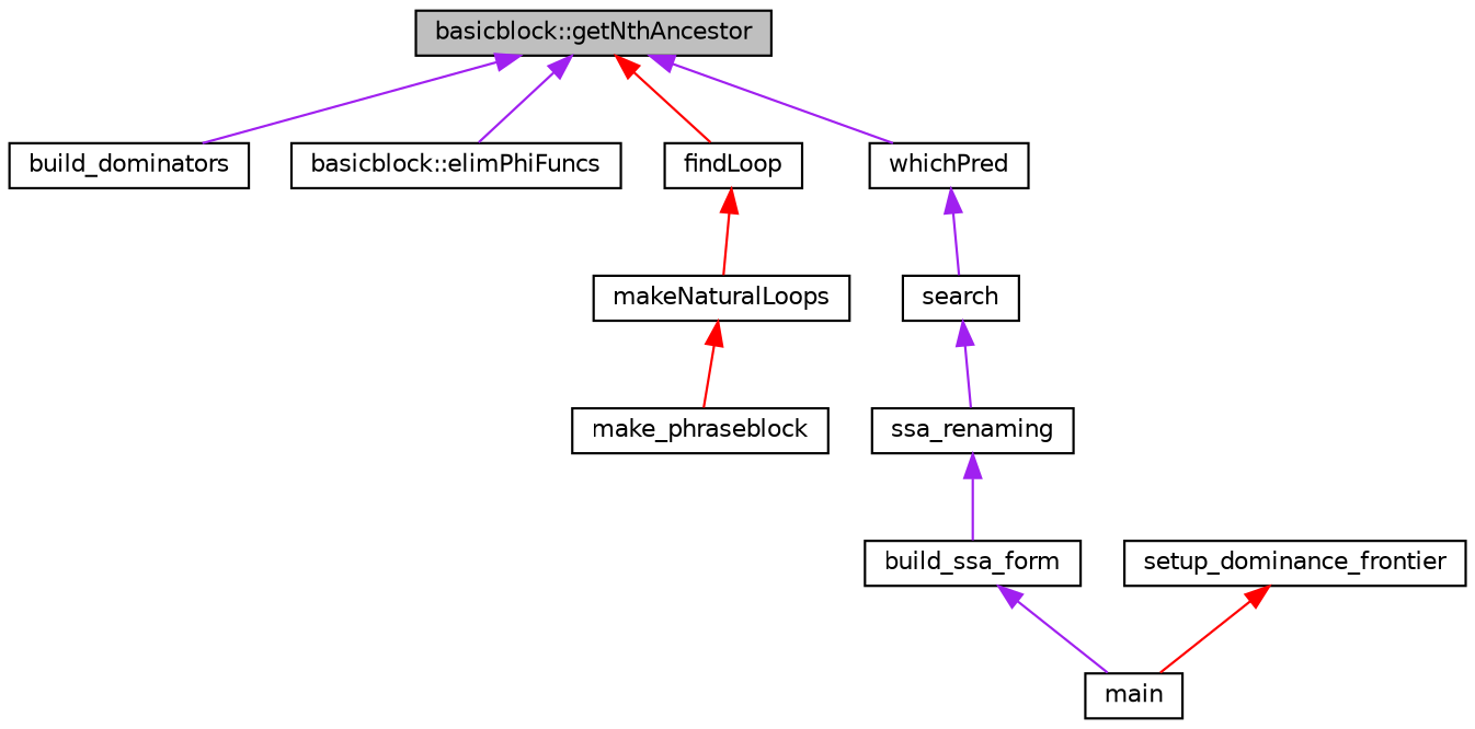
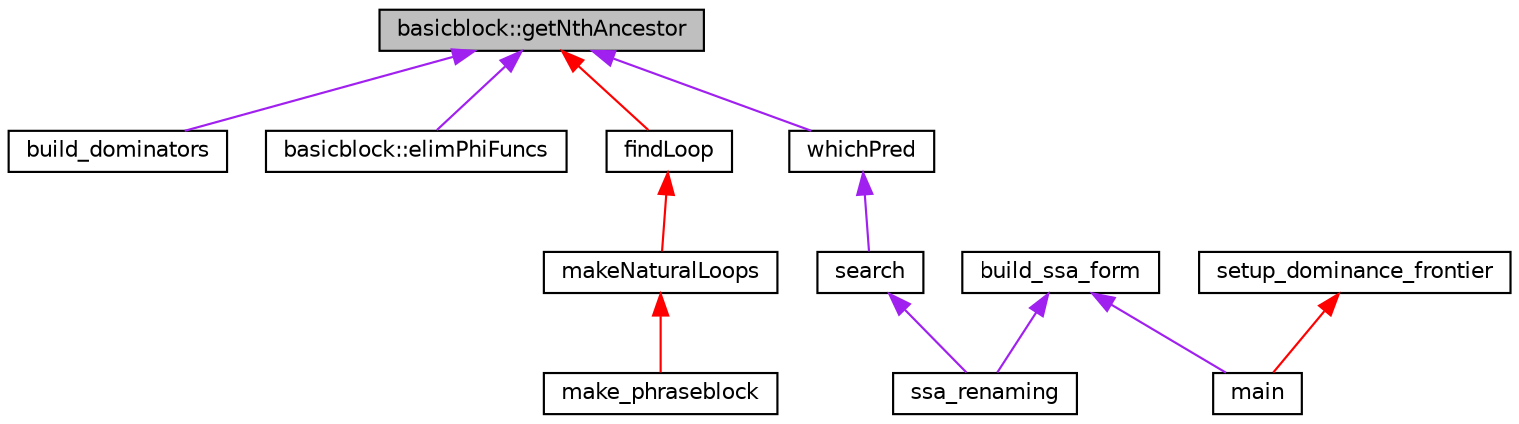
  digraph {
    rankdir=TB
    node [color=black fillcolor=white fontname=Helvetica fontsize=10 shape=record style=filled]
    edge [color=purple dir=back fontname=Helvetica fontsize=10 labelfontname=Helvetica labelfontsize=10 style=solid]
    n1 [fillcolor=grey75 fontcolor=black height=0.2 label="basicblock::getNthAncestor" width=0.4]
    n2 [height=0.2 label=build_dominators width=0.4]
    n3 [height=0.2 label="basicblock::elimPhiFuncs" width=0.4]
    n4 [height=0.2 label=findLoop width=0.4]
    n5 [height=0.2 label=whichPred width=0.4]
    n6 [height=0.2 label=makeNaturalLoops width=0.4]
    n7 [height=0.2 label=search width=0.4]
    n8 [height=0.2 label=setup_dominance_frontier width=0.4]
    n9 [height=0.2 label=main width=0.4]
    n10 [height=0.2 label=make_phraseblock width=0.4]
    n11 [height=0.2 label=ssa_renaming width=0.4]
    n12 [height=0.2 label=build_ssa_form width=0.4]
    n1 -> n2
    n1 -> n3
    n1 -> n4 [color=red]
    n1 -> n5
    n4 -> n6 [color=red]
    n5 -> n7
    n6 -> n10 [color=red]
    n7 -> n11
    n8 -> n9 [color=red]
-   n11 -> n12
+   n12 -> n11
    n12 -> n9
  }
